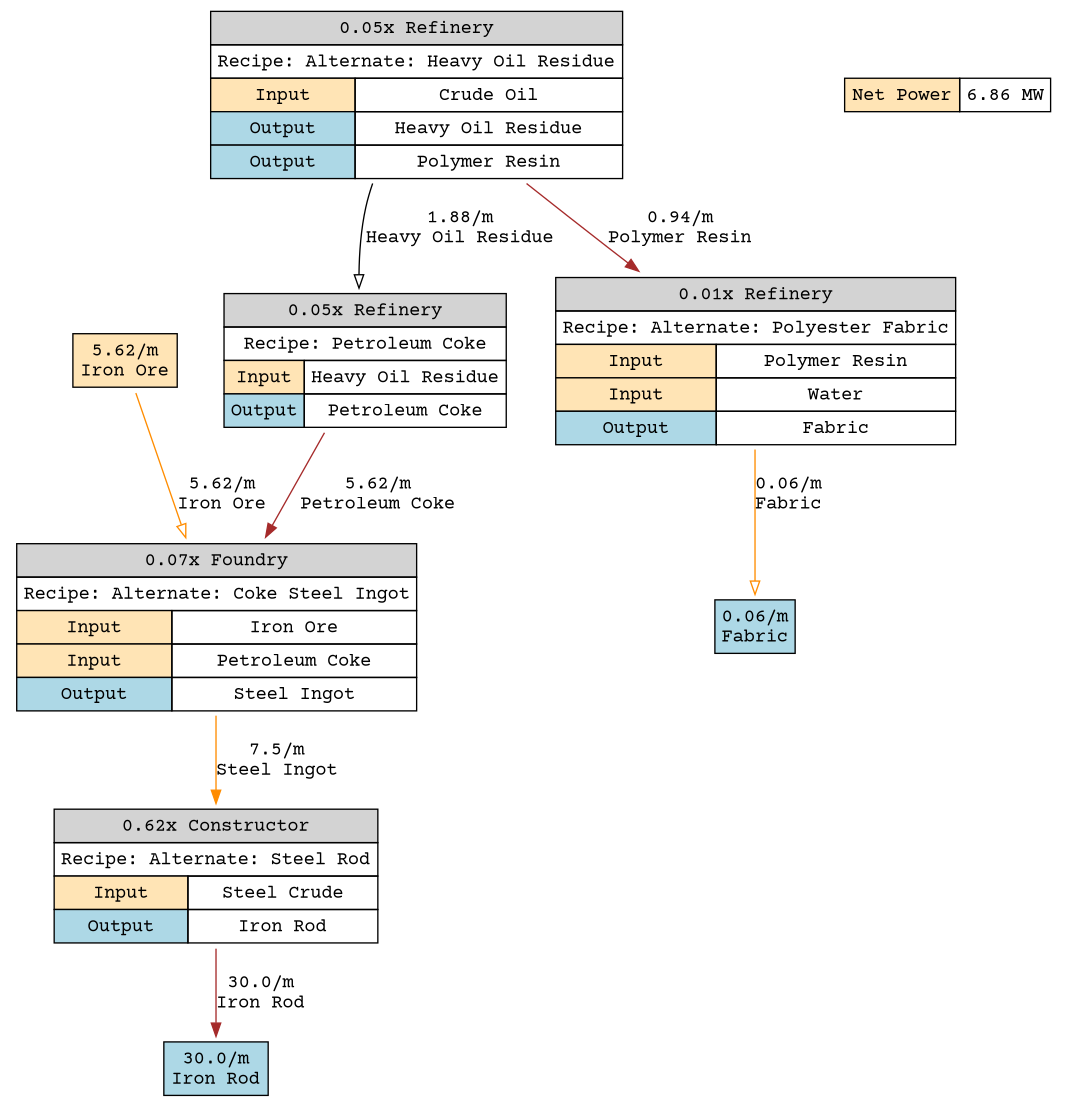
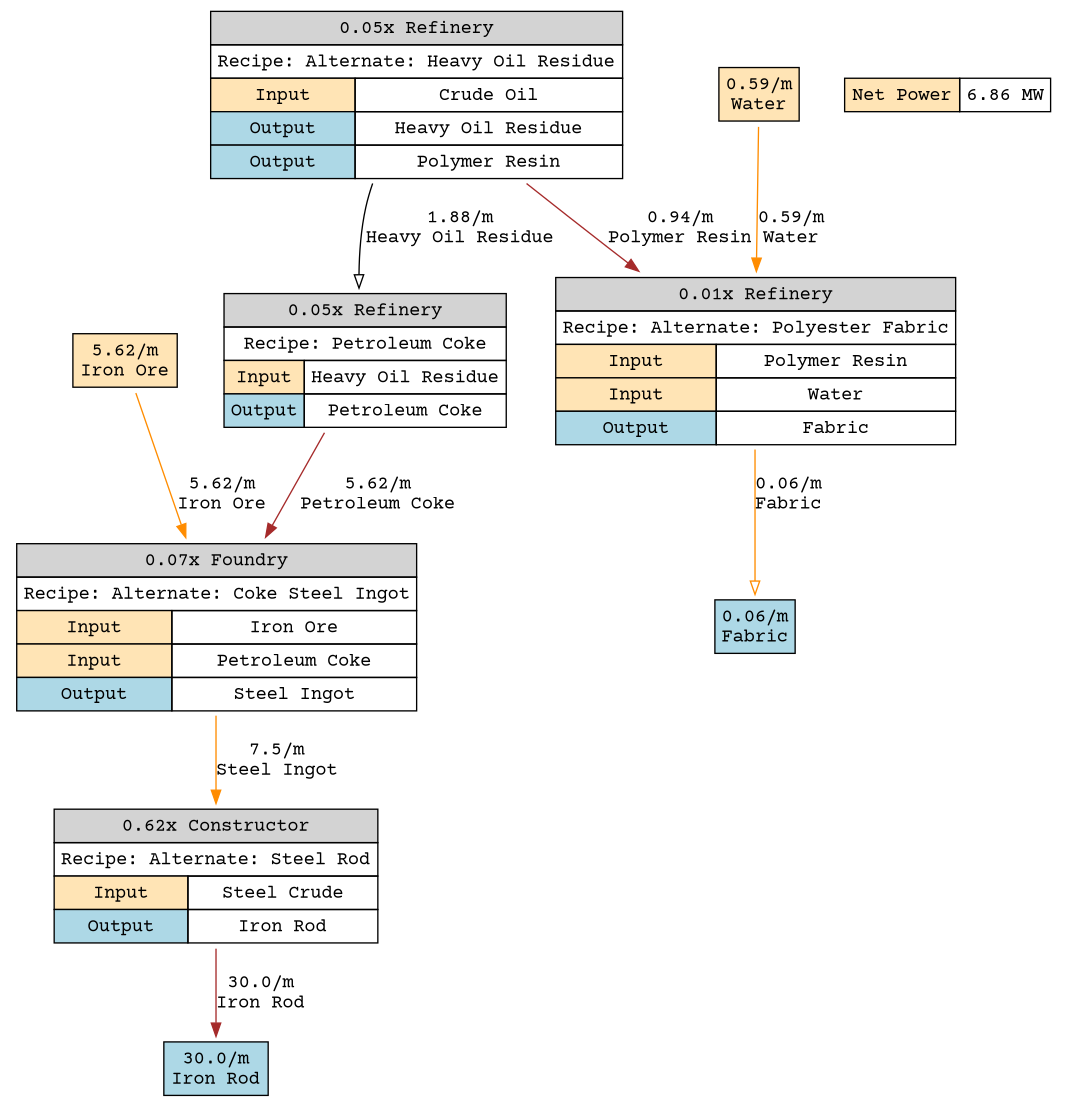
  digraph {
    fontname="Courier Prime"
    node [fontname="Courier Prime" shape=plaintext]
    edge [arrowhead=normal color=darkorange fontname="Courier Prime"]
    n1 [label=<<TABLE BORDER="0" CELLBORDER="1" CELLSPACING="0" CELLPADDING="4"><TR><TD COLSPAN="2" BGCOLOR="lightblue">30.0/m<BR/>Iron Rod</TD></TR></TABLE>>]
    n2 [label=<<TABLE BORDER="0" CELLBORDER="1" CELLSPACING="0" CELLPADDING="4"><TR><TD COLSPAN="2" BGCOLOR="lightblue">0.06/m<BR/>Fabric</TD></TR></TABLE>>]
+   n3 [label=<<TABLE BORDER="0" CELLBORDER="1" CELLSPACING="0" CELLPADDING="4"><TR><TD COLSPAN="2" BGCOLOR="moccasin">0.59/m<BR/>Water</TD></TR></TABLE>>]
    n4 [label=<<TABLE BORDER="0" CELLBORDER="1" CELLSPACING="0" CELLPADDING="4"><TR><TD COLSPAN="2" BGCOLOR="lightgray">0.01x Refinery</TD></TR><TR><TD COLSPAN="2">Recipe: Alternate: Polyester Fabric</TD></TR><TR><TD BGCOLOR="moccasin">Input</TD><TD>Polymer Resin</TD></TR><TR><TD BGCOLOR="moccasin">Input</TD><TD>Water</TD></TR><TR><TD BGCOLOR="lightblue">Output</TD><TD>Fabric</TD></TR></TABLE>>]
    n5 [label=<<TABLE BORDER="0" CELLBORDER="1" CELLSPACING="0" CELLPADDING="4"><TR><TD COLSPAN="2" BGCOLOR="moccasin">5.62/m<BR/>Iron Ore</TD></TR></TABLE>>]
    n6 [label=<<TABLE BORDER="0" CELLBORDER="1" CELLSPACING="0" CELLPADDING="4"><TR><TD COLSPAN="2" BGCOLOR="lightgray">0.07x Foundry</TD></TR><TR><TD COLSPAN="2">Recipe: Alternate: Coke Steel Ingot</TD></TR><TR><TD BGCOLOR="moccasin">Input</TD><TD>Iron Ore</TD></TR><TR><TD BGCOLOR="moccasin">Input</TD><TD>Petroleum Coke</TD></TR><TR><TD BGCOLOR="lightblue">Output</TD><TD>Steel Ingot</TD></TR></TABLE>>]
    n7 [label=<<TABLE BORDER="0" CELLBORDER="1" CELLSPACING="0" CELLPADDING="4"><TR><TD COLSPAN="2" BGCOLOR="lightgray">0.62x Constructor</TD></TR><TR><TD COLSPAN="2">Recipe: Alternate: Steel Rod</TD></TR><TR><TD BGCOLOR="moccasin">Input</TD><TD>Steel Crude</TD></TR><TR><TD BGCOLOR="lightblue">Output</TD><TD>Iron Rod</TD></TR></TABLE>>]
    n8 [label=<<TABLE BORDER="0" CELLBORDER="1" CELLSPACING="0" CELLPADDING="4"><TR><TD COLSPAN="2" BGCOLOR="lightgray">0.05x Refinery</TD></TR><TR><TD COLSPAN="2">Recipe: Alternate: Heavy Oil Residue</TD></TR><TR><TD BGCOLOR="moccasin">Input</TD><TD>Crude Oil</TD></TR><TR><TD BGCOLOR="lightblue">Output</TD><TD>Heavy Oil Residue</TD></TR><TR><TD BGCOLOR="lightblue">Output</TD><TD>Polymer Resin</TD></TR></TABLE>>]
    n9 [label=<<TABLE BORDER="0" CELLBORDER="1" CELLSPACING="0" CELLPADDING="4"><TR><TD COLSPAN="2" BGCOLOR="lightgray">0.05x Refinery</TD></TR><TR><TD COLSPAN="2">Recipe: Petroleum Coke</TD></TR><TR><TD BGCOLOR="moccasin">Input</TD><TD>Heavy Oil Residue</TD></TR><TR><TD BGCOLOR="lightblue">Output</TD><TD>Petroleum Coke</TD></TR></TABLE>>]
    n10 [label=<<TABLE BORDER="0" CELLBORDER="1" CELLSPACING="0" CELLPADDING="4"><TR><TD COLSPAN="2" BGCOLOR="moccasin">Net Power</TD><TD>6.86 MW</TD></TR></TABLE>>]
+   n3 -> n4 [label="0.59/m\nWater"]
    n4 -> n2 [arrowhead=onormal label="0.06/m\nFabric"]
-   n5 -> n6 [arrowhead=onormal label="5.62/m\nIron Ore"]
+   n5 -> n6 [label="5.62/m\nIron Ore"]
    n6 -> n7 [label="7.5/m\nSteel Ingot"]
    n7 -> n1 [color=brown label="30.0/m\nIron Rod"]
    n8 -> n4 [color=brown label="0.94/m\nPolymer Resin"]
    n8 -> n9 [arrowhead=onormal color=black label="1.88/m\nHeavy Oil Residue"]
    n9 -> n6 [color=brown label="5.62/m\nPetroleum Coke"]
  }
